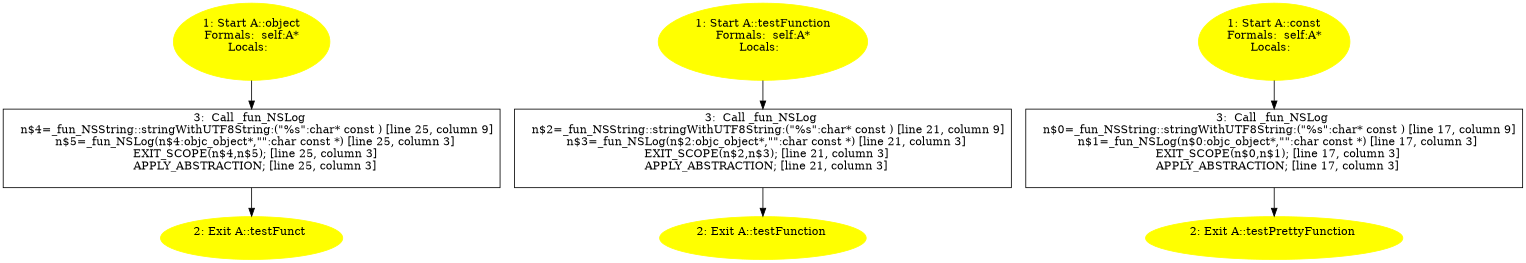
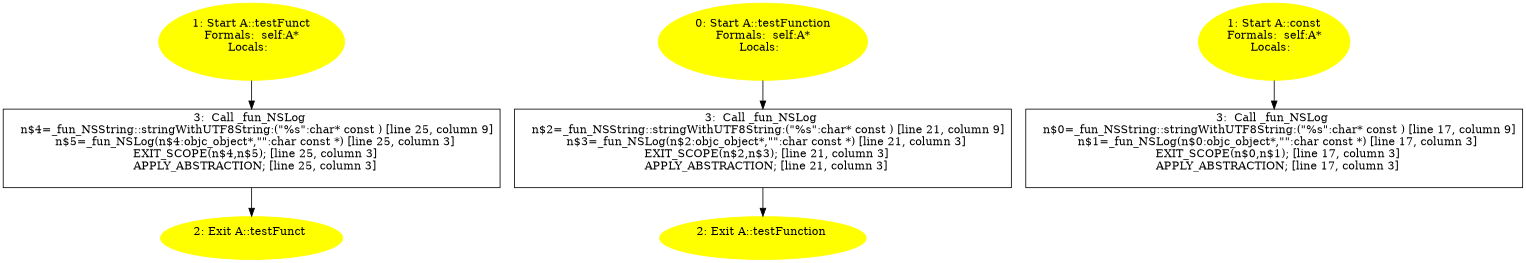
  digraph {
    node [color=yellow style=filled]
-   n1 [label="1: Start A::object\nFormals:  self:A*\nLocals:  \n  "]
+   n1 [label="1: Start A::testFunct\nFormals:  self:A*\nLocals:  \n  "]
    n2 [label="3:  Call _fun_NSLog \n   n$4=_fun_NSString::stringWithUTF8String:(\"%s\":char* const ) [line 25, column 9]\n  n$5=_fun_NSLog(n$4:objc_object*,\"\":char const *) [line 25, column 3]\n  EXIT_SCOPE(n$4,n$5); [line 25, column 3]\n  APPLY_ABSTRACTION; [line 25, column 3]\n " shape=box color="" style=""]
    n3 [label="2: Exit A::testFunct \n  "]
-   n4 [label="1: Start A::testFunction\nFormals:  self:A*\nLocals:  \n  "]
+   n4 [label="0: Start A::testFunction\nFormals:  self:A*\nLocals:  \n  "]
    n5 [label="3:  Call _fun_NSLog \n   n$2=_fun_NSString::stringWithUTF8String:(\"%s\":char* const ) [line 21, column 9]\n  n$3=_fun_NSLog(n$2:objc_object*,\"\":char const *) [line 21, column 3]\n  EXIT_SCOPE(n$2,n$3); [line 21, column 3]\n  APPLY_ABSTRACTION; [line 21, column 3]\n " shape=box color="" style=""]
    n6 [label="2: Exit A::testFunction \n  "]
    n7 [label="1: Start A::const\nFormals:  self:A*\nLocals:  \n  "]
    n8 [label="3:  Call _fun_NSLog \n   n$0=_fun_NSString::stringWithUTF8String:(\"%s\":char* const ) [line 17, column 9]\n  n$1=_fun_NSLog(n$0:objc_object*,\"\":char const *) [line 17, column 3]\n  EXIT_SCOPE(n$0,n$1); [line 17, column 3]\n  APPLY_ABSTRACTION; [line 17, column 3]\n " shape=box color="" style=""]
-   n9 [label="2: Exit A::testPrettyFunction \n  "]
    n1 -> n2
    n2 -> n3
    n4 -> n5
    n5 -> n6
    n7 -> n8
-   n8 -> n9
  }
